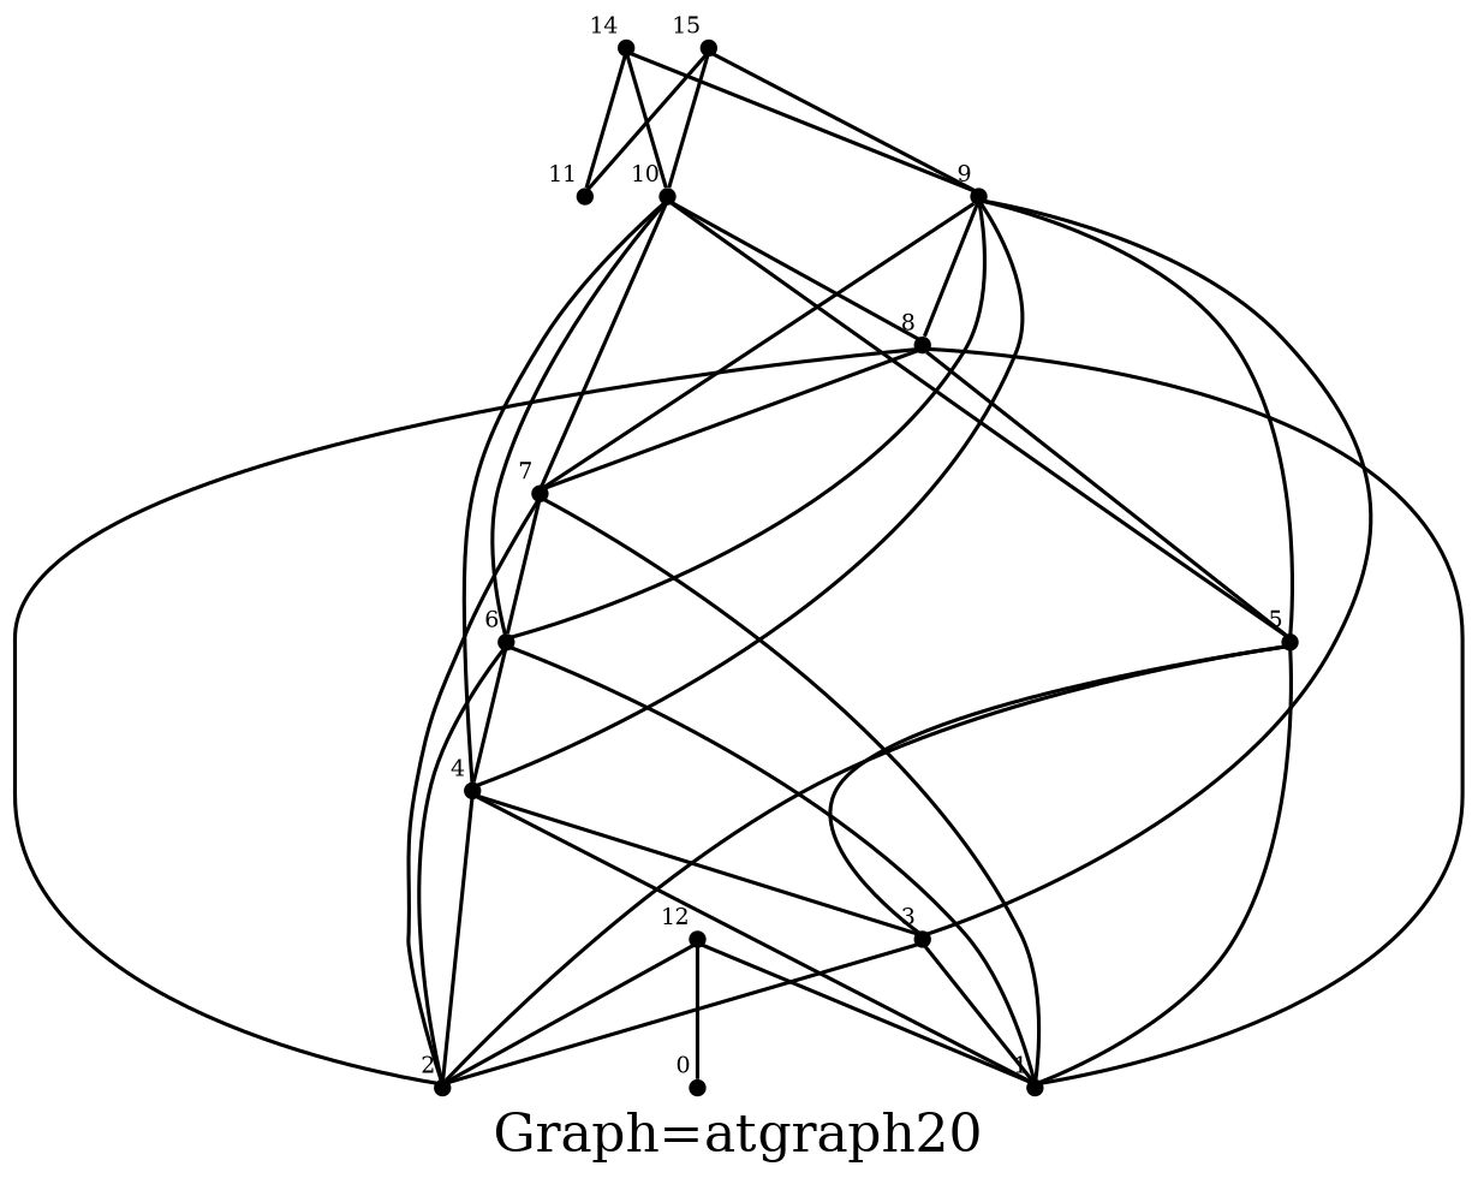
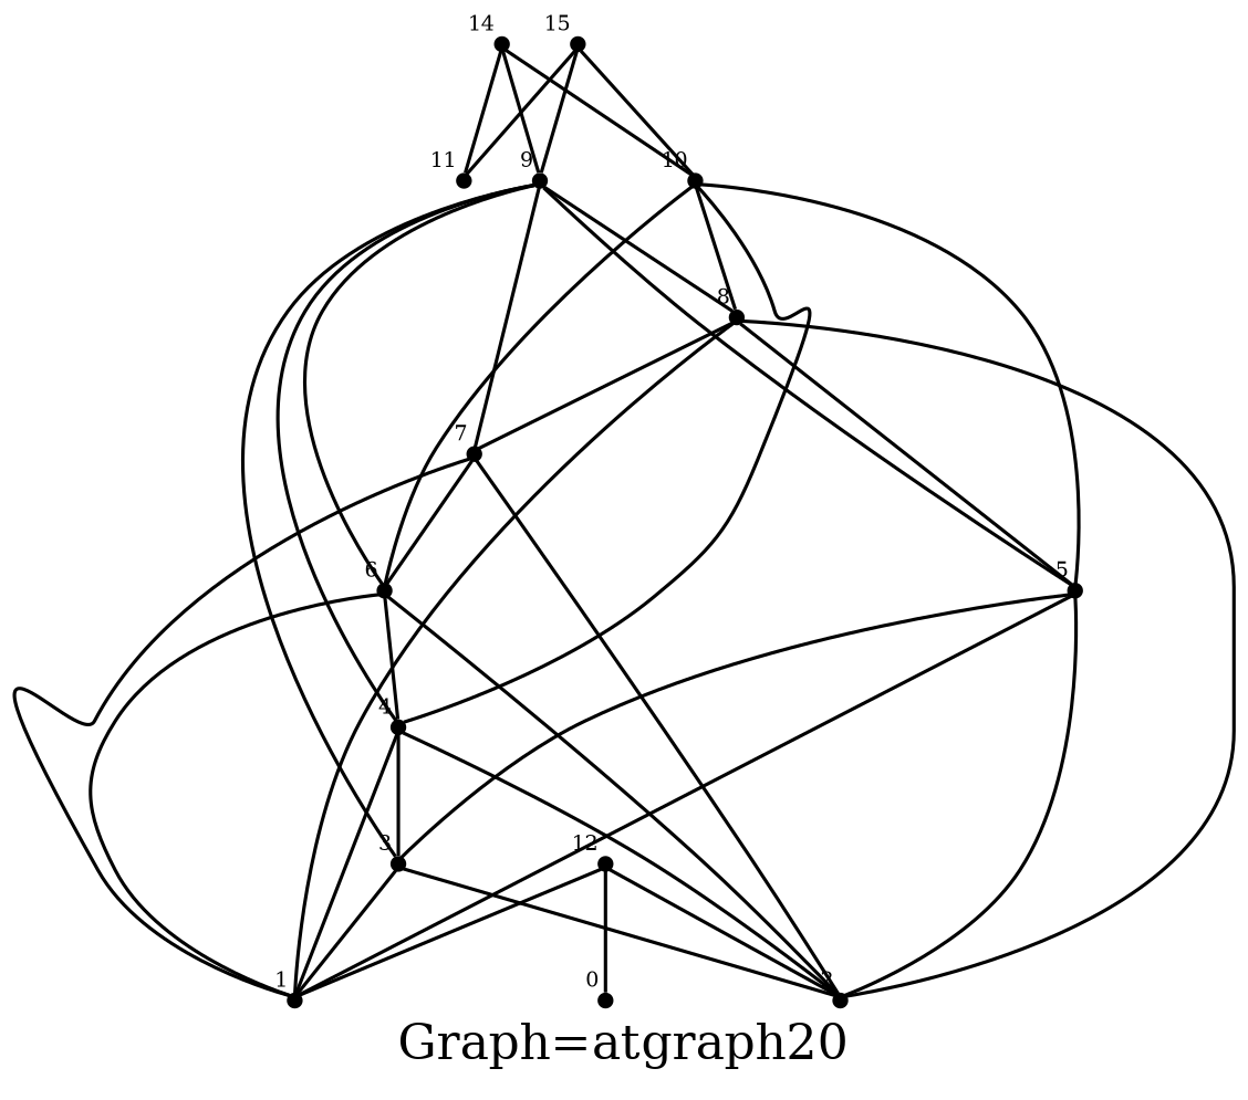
  graph {
    label="Graph=atgraph20"
    labelloc=bottom
    node [fontsize=6 shape=point]
    0 [xlabel=0]
    1 [xlabel=1]
    2 [xlabel=2]
    3 [xlabel=3]
    4 [xlabel=4]
    5 [xlabel=5]
    6 [xlabel=6]
    7 [xlabel=7]
    8 [xlabel=8]
    9 [xlabel=9]
    10 [xlabel=10]
    11 [xlabel=11]
    12 [xlabel=12]
    14 [xlabel=14]
    15 [xlabel=15]
    3 -- 1
    3 -- 2
    4 -- 1
    4 -- 2
    4 -- 3
    5 -- 1
    5 -- 2
    5 -- 3
    6 -- 1
    6 -- 2
    6 -- 4
    7 -- 1
    7 -- 2
    7 -- 6
    8 -- 1
    8 -- 2
    8 -- 5
    8 -- 7
    9 -- 3
    9 -- 4
    9 -- 5
    9 -- 6
    9 -- 7
    9 -- 8
    10 -- 4
    10 -- 5
    10 -- 6
-   10 -- 7
    10 -- 8
    12 -- 0
    12 -- 1
    12 -- 2
    14 -- 9
    14 -- 10
    14 -- 11
    15 -- 9
    15 -- 10
    15 -- 11
  }
